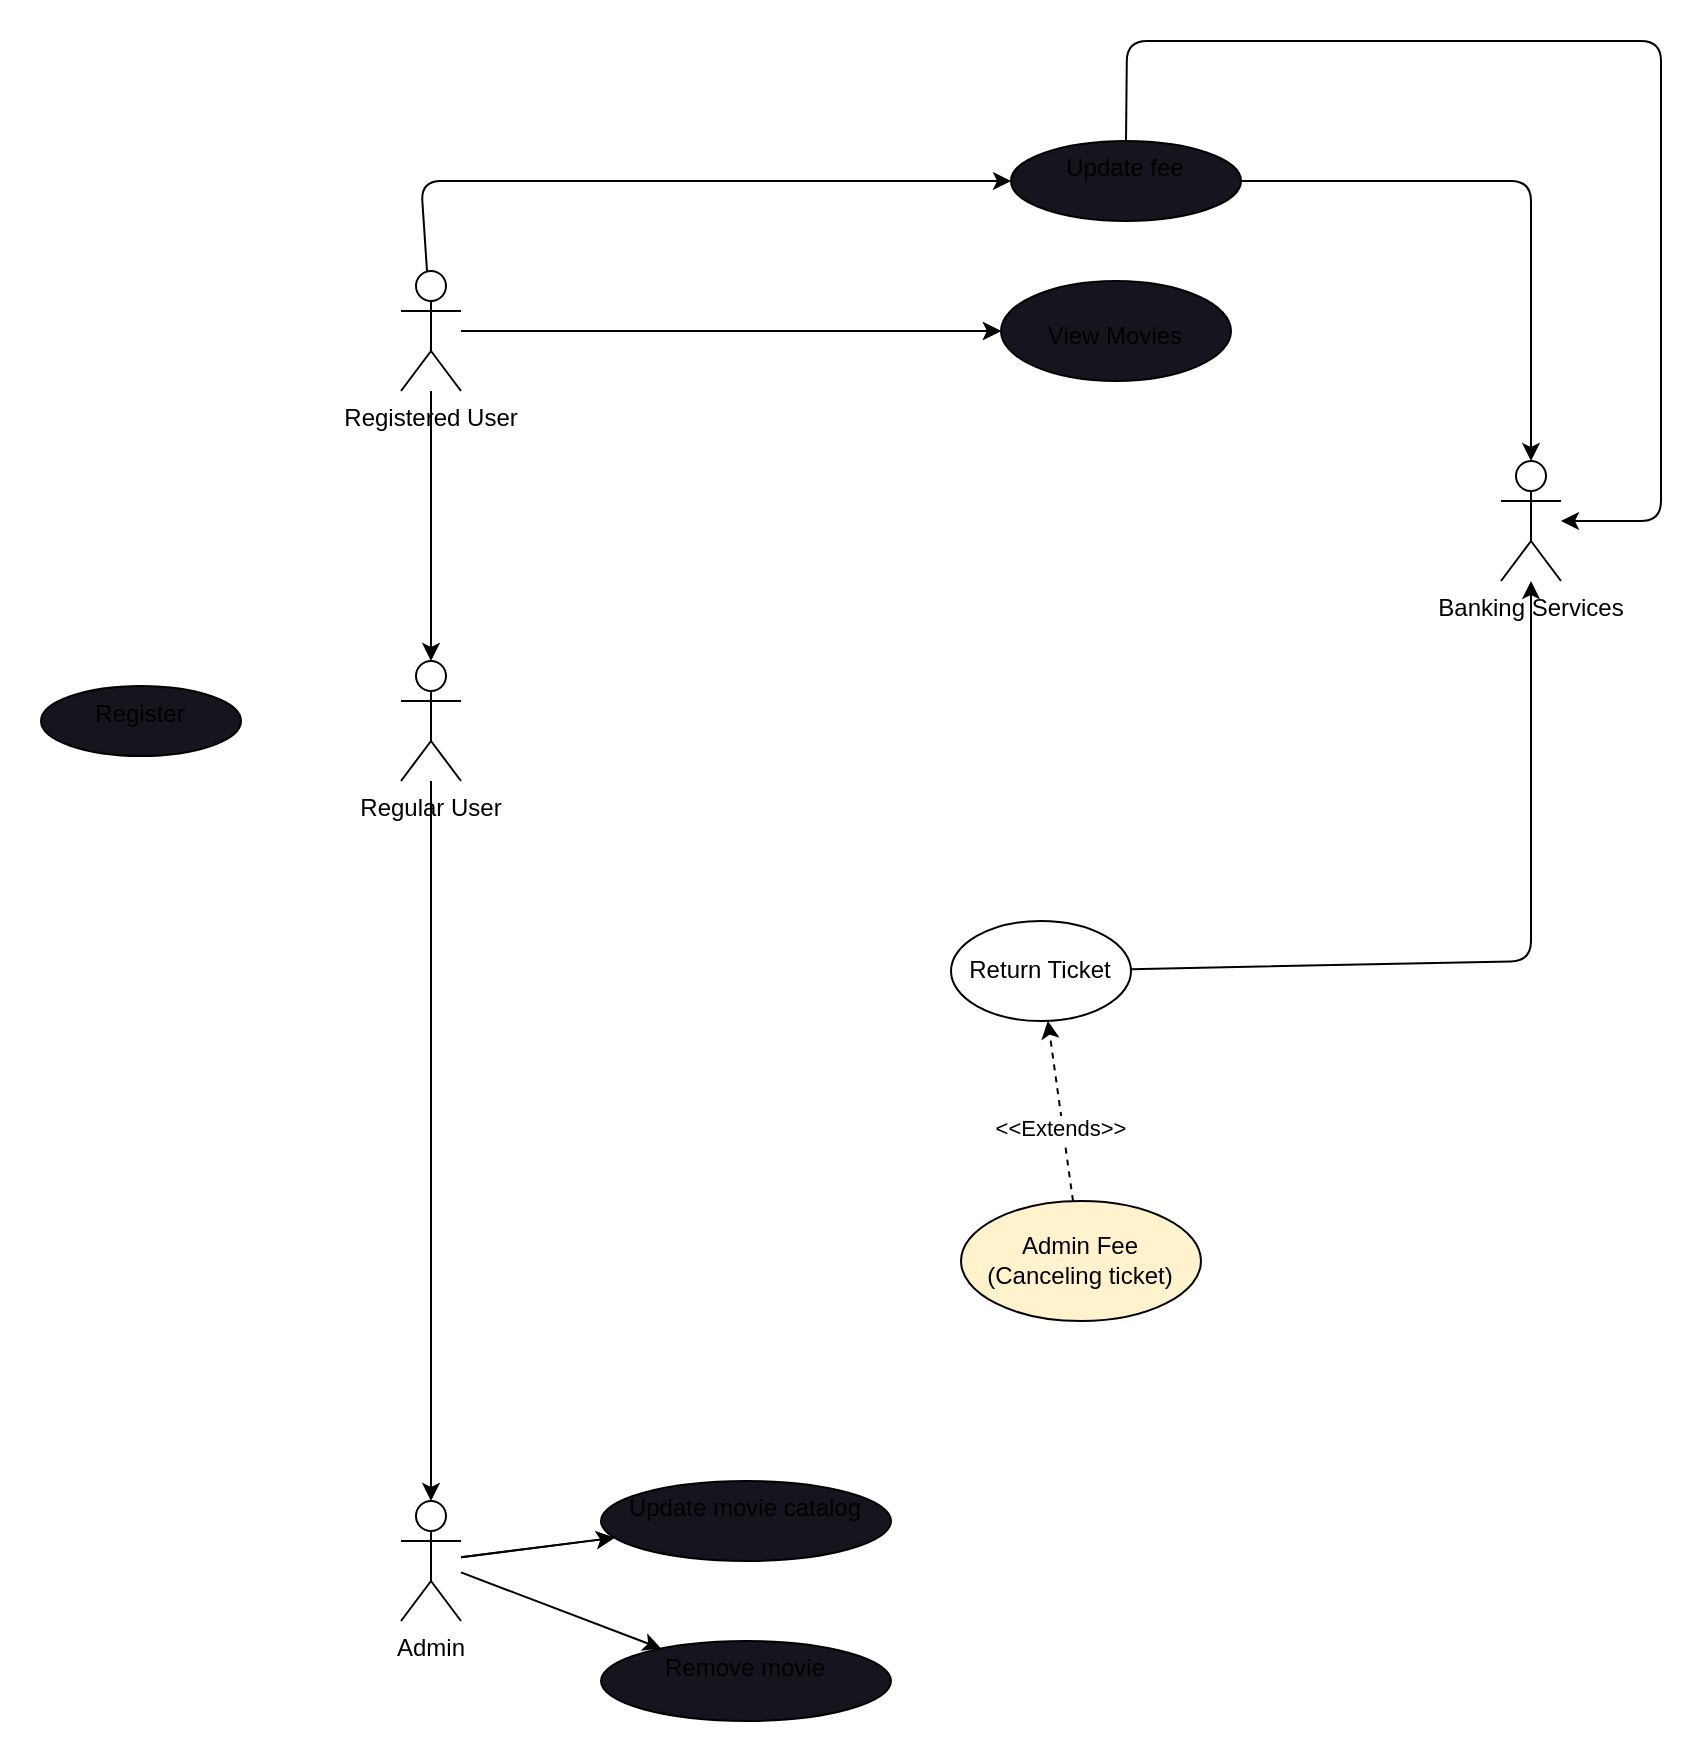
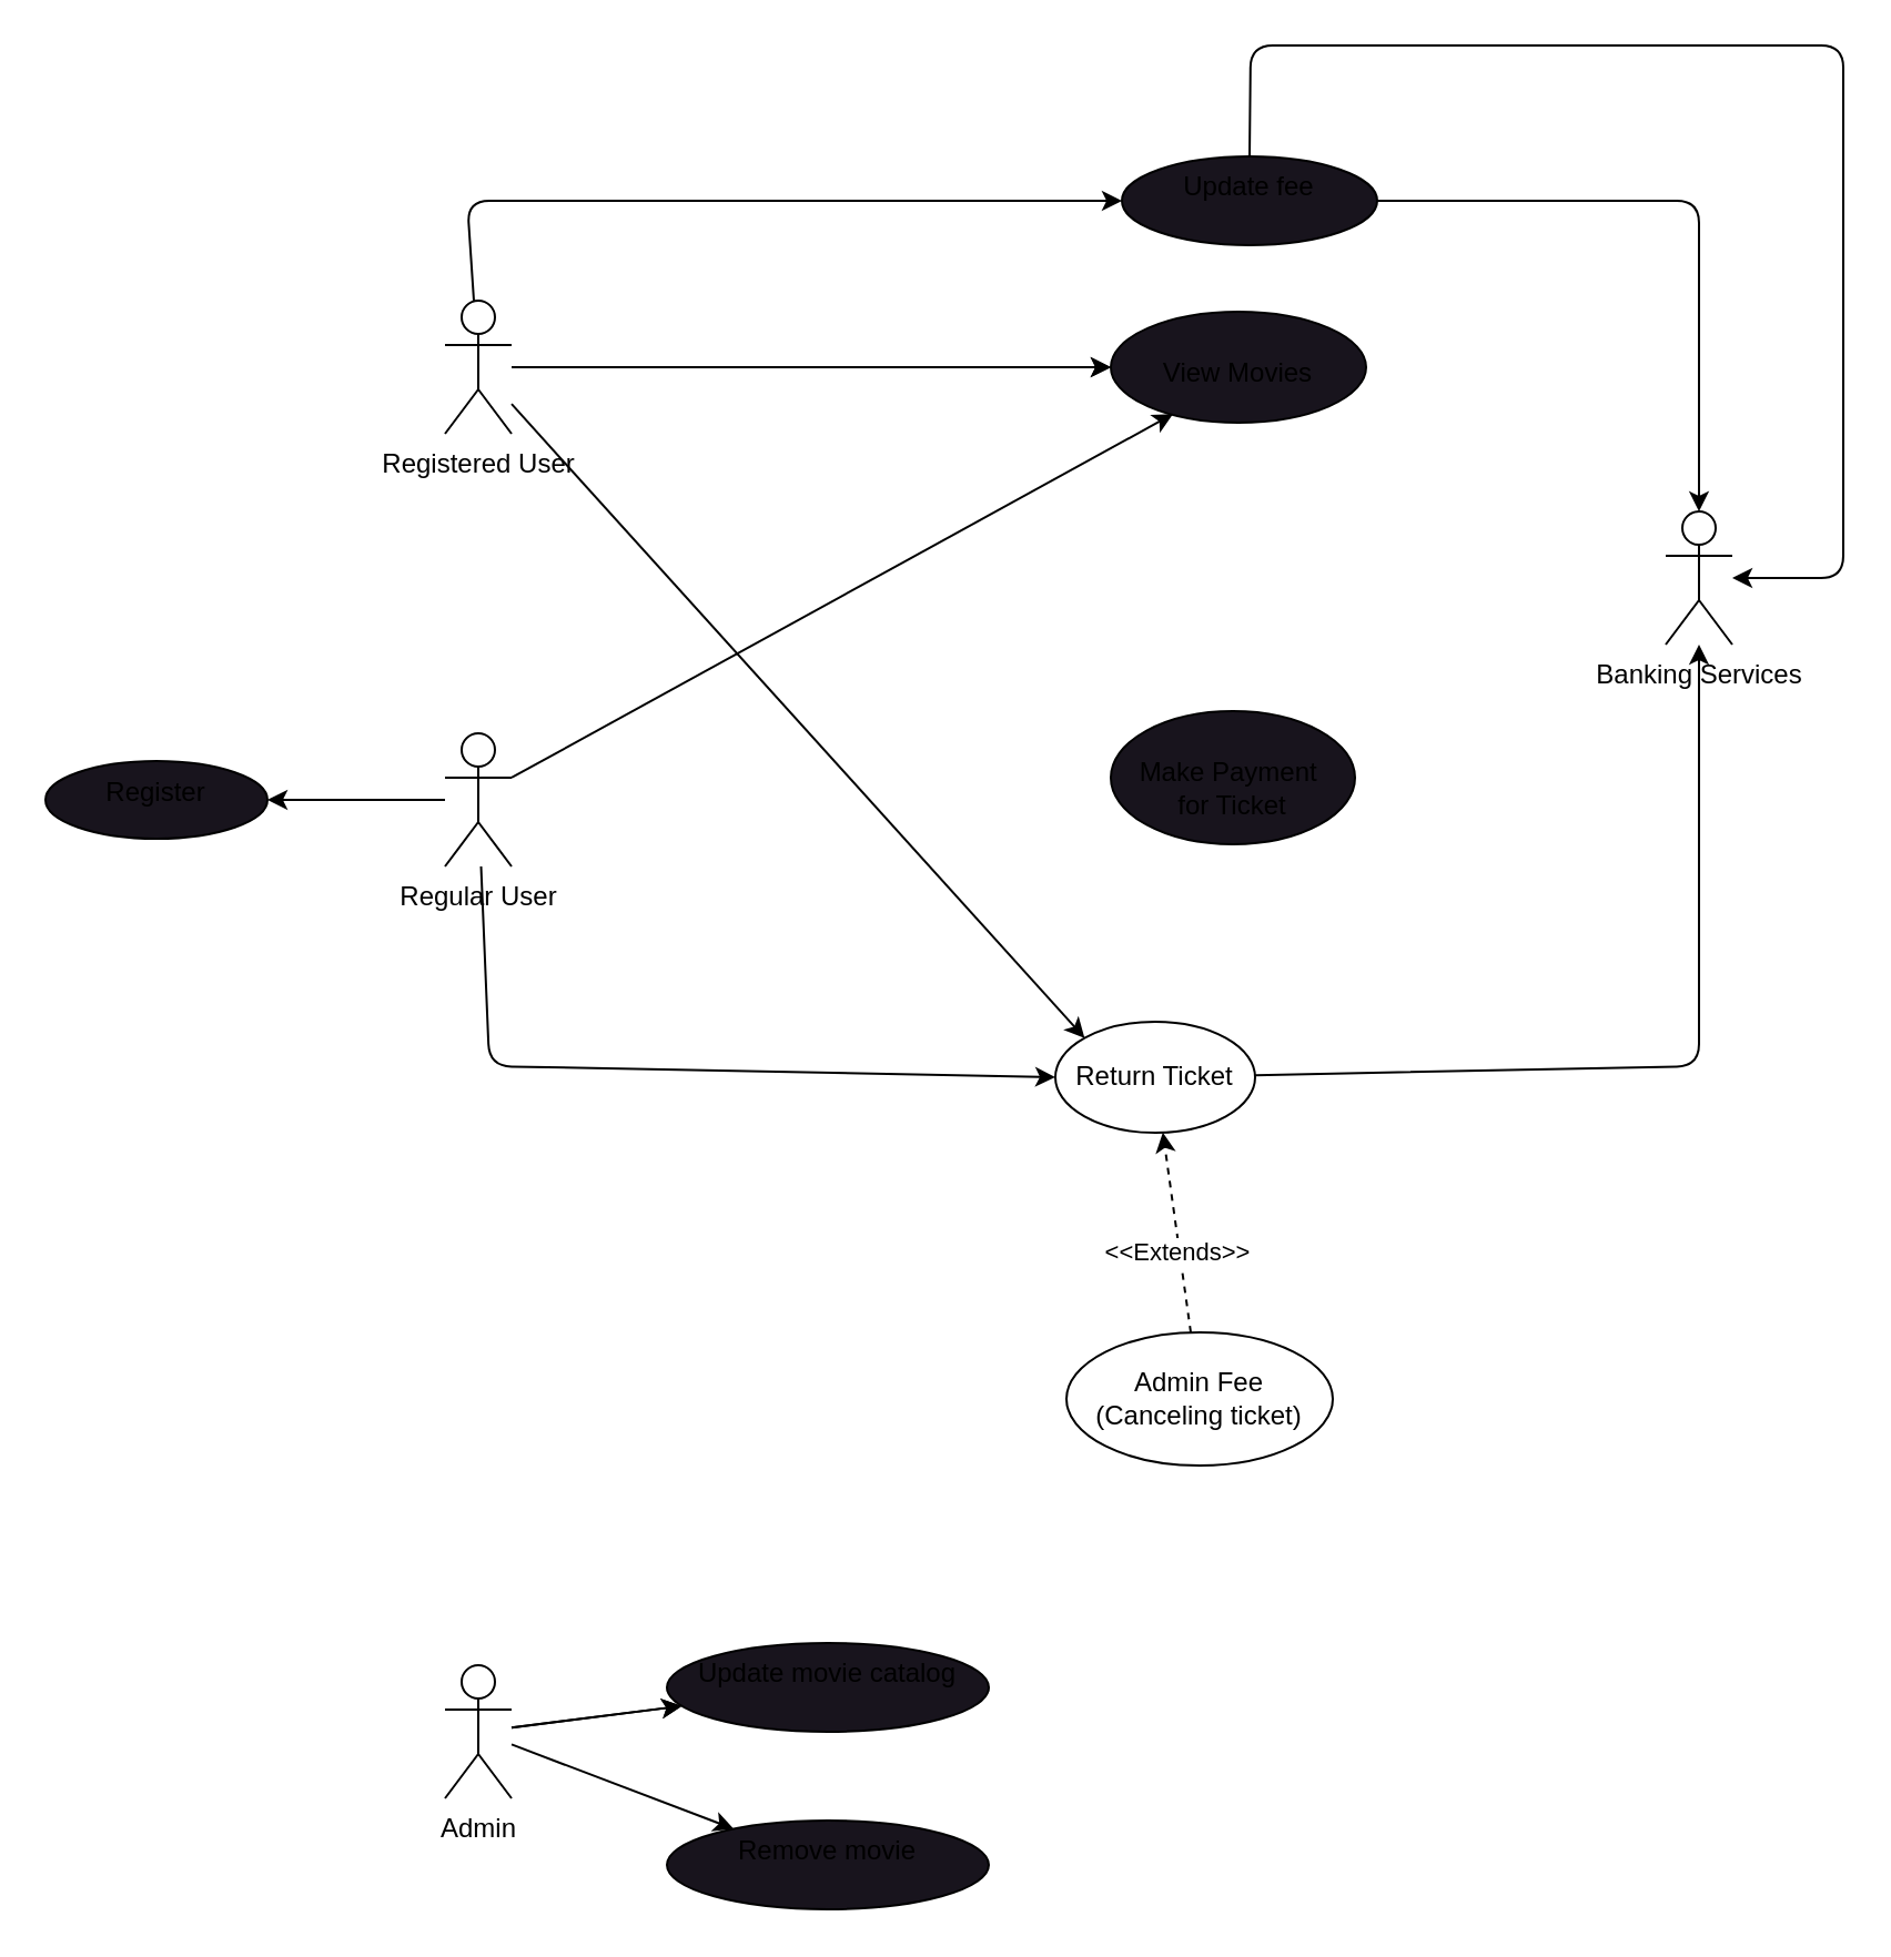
  <mxCell id="0" />
  <mxCell id="1" parent="0" />
  <mxCell id="2" value="" style="edgeStyle=none;html=1;" edge="1" parent="1" source="7" target="17"><mxGeometry relative="1" as="geometry" /></mxCell>
  <mxCell id="3" value="" style="edgeStyle=none;html=1;dashed=1;" edge="1" parent="1" source="7" target="17"><mxGeometry relative="1" as="geometry" /></mxCell>
  <mxCell id="4" value="" style="edgeStyle=none;html=1;entryX=0;entryY=0.5;entryDx=0;entryDy=0;" edge="1" parent="1" source="7" target="20"><mxGeometry relative="1" as="geometry"><Array as="points"><mxPoint x="210" y="90" /></Array></mxGeometry></mxCell>
- <mxCell id="5" style="edgeStyle=none;html=1;" edge="1" parent="1" source="7" target="14"><mxGeometry relative="1" as="geometry" /></mxCell>
- <mxCell id="6" value="" style="edgeStyle=none;html=1;" edge="1" parent="1" source="14" target="11"><mxGeometry relative="1" as="geometry" /></mxCell>
+ <mxCell id="5" style="edgeStyle=none;html=1;entryX=0;entryY=0;entryDx=0;entryDy=0;" edge="1" parent="1" source="7" target="25"><mxGeometry relative="1" as="geometry" /></mxCell>
+ <mxCell id="6" value="" style="edgeStyle=none;html=1;" edge="1" parent="1" source="14" target="26"><mxGeometry relative="1" as="geometry" /></mxCell>
  <mxCell id="7" value="Registered User" style="shape=umlActor;verticalLabelPosition=bottom;verticalAlign=top;html=1;" vertex="1" parent="1"><mxGeometry x="200" y="135" width="30" height="60" as="geometry" /></mxCell>
  <mxCell id="8" value="" style="edgeStyle=none;html=1;" edge="1" parent="1" source="11" target="27"><mxGeometry relative="1" as="geometry" /></mxCell>
  <mxCell id="9" value="" style="edgeStyle=none;html=1;" edge="1" parent="1" source="11" target="27"><mxGeometry relative="1" as="geometry" /></mxCell>
  <mxCell id="10" value="" style="edgeStyle=none;html=1;" edge="1" parent="1" source="11" target="28"><mxGeometry relative="1" as="geometry" /></mxCell>
  <mxCell id="11" value="Admin" style="shape=umlActor;verticalLabelPosition=bottom;verticalAlign=top;html=1;" vertex="1" parent="1"><mxGeometry x="200" y="750" width="30" height="60" as="geometry" /></mxCell>
+ <mxCell id="12" style="edgeStyle=none;html=1;exitX=1;exitY=0.333;exitDx=0;exitDy=0;exitPerimeter=0;entryX=0.243;entryY=0.923;entryDx=0;entryDy=0;entryPerimeter=0;" edge="1" parent="1" source="14" target="17"><mxGeometry relative="1" as="geometry" /></mxCell>
+ <mxCell id="13" style="edgeStyle=none;html=1;entryX=0;entryY=0.5;entryDx=0;entryDy=0;" edge="1" parent="1" source="14" target="25"><mxGeometry relative="1" as="geometry"><Array as="points"><mxPoint x="220" y="480" /></Array></mxGeometry></mxCell>
  <mxCell id="14" value="Regular User" style="shape=umlActor;verticalLabelPosition=bottom;verticalAlign=top;html=1;" vertex="1" parent="1"><mxGeometry x="200" y="330" width="30" height="60" as="geometry" /></mxCell>
  <mxCell id="15" value="Banking Services&lt;br&gt;" style="shape=umlActor;verticalLabelPosition=bottom;verticalAlign=top;html=1;" vertex="1" parent="1"><mxGeometry x="750" y="230" width="30" height="60" as="geometry" /></mxCell>
+ <mxCell id="16" value="&lt;br&gt;Make Payment&amp;nbsp;&lt;br&gt;for Ticket" style="ellipse;whiteSpace=wrap;html=1;verticalAlign=top;fillColor=rgb(24, 20, 29);" vertex="1" parent="1"><mxGeometry x="500" y="320" width="110" height="60" as="geometry" /></mxCell>
  <mxCell id="17" value="&lt;br&gt;View Movies" style="ellipse;whiteSpace=wrap;html=1;verticalAlign=top;fillColor=rgb(24, 20, 29);" vertex="1" parent="1"><mxGeometry x="500" y="140" width="115" height="50" as="geometry" /></mxCell>
  <mxCell id="18" style="edgeStyle=none;html=1;entryX=0.5;entryY=0;entryDx=0;entryDy=0;entryPerimeter=0;" edge="1" parent="1" source="20" target="15"><mxGeometry relative="1" as="geometry"><mxPoint x="755" y="140" as="targetPoint" /><Array as="points"><mxPoint x="765" y="90" /></Array></mxGeometry></mxCell>
  <mxCell id="19" style="edgeStyle=none;html=1;" edge="1" parent="1" source="20" target="15"><mxGeometry relative="1" as="geometry"><mxPoint x="740" y="310" as="targetPoint" /><Array as="points"><mxPoint x="563" y="20" /><mxPoint x="830" y="20" /><mxPoint x="830" y="260" /></Array></mxGeometry></mxCell>
  <mxCell id="20" value="Update fee" style="ellipse;whiteSpace=wrap;html=1;verticalAlign=top;fillColor=rgb(24, 20, 29);" vertex="1" parent="1"><mxGeometry x="505" y="70" width="115" height="40" as="geometry" /></mxCell>
  <mxCell id="21" style="edgeStyle=none;html=1;dashed=1;" edge="1" parent="1" source="23" target="25"><mxGeometry relative="1" as="geometry" /></mxCell>
  <mxCell id="22" value="&amp;lt;&amp;lt;Extends&amp;gt;&amp;gt;" style="edgeLabel;html=1;align=center;verticalAlign=middle;resizable=0;points=[];" vertex="1" connectable="0" parent="21"><mxGeometry x="-0.197" y="1" relative="1" as="geometry"><mxPoint as="offset" /></mxGeometry></mxCell>
- <mxCell id="23" value="Admin Fee&lt;br&gt;(Canceling ticket)" style="ellipse;whiteSpace=wrap;html=1;fillColor=#fff2cc;" vertex="1" parent="1"><mxGeometry x="480" y="600" width="120" height="60" as="geometry" /></mxCell>
+ <mxCell id="23" value="Admin Fee&lt;br&gt;(Canceling ticket)" style="ellipse;whiteSpace=wrap;html=1;" vertex="1" parent="1"><mxGeometry x="480" y="600" width="120" height="60" as="geometry" /></mxCell>
  <mxCell id="24" style="edgeStyle=none;html=1;" edge="1" parent="1" source="25" target="15"><mxGeometry relative="1" as="geometry"><Array as="points"><mxPoint x="765" y="480" /></Array></mxGeometry></mxCell>
  <mxCell id="25" value="Return Ticket" style="ellipse;whiteSpace=wrap;html=1;" vertex="1" parent="1"><mxGeometry x="475" y="460" width="90" height="50" as="geometry" /></mxCell>
  <mxCell id="26" value="Register" style="ellipse;whiteSpace=wrap;html=1;verticalAlign=top;fillColor=rgb(24, 20, 29);" vertex="1" parent="1"><mxGeometry x="20" y="342.5" width="100" height="35" as="geometry" /></mxCell>
  <mxCell id="27" value="Update movie catalog" style="ellipse;whiteSpace=wrap;html=1;verticalAlign=top;fillColor=rgb(24, 20, 29);" vertex="1" parent="1"><mxGeometry x="300" y="740" width="145" height="40" as="geometry" /></mxCell>
  <mxCell id="28" value="Remove movie" style="ellipse;whiteSpace=wrap;html=1;verticalAlign=top;fillColor=rgb(24, 20, 29);" vertex="1" parent="1"><mxGeometry x="300" y="820" width="145" height="40" as="geometry" /></mxCell>
